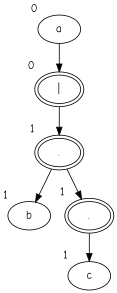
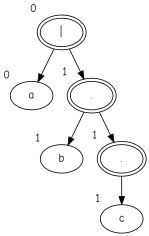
  digraph {
    fontname="Comic Neue"
    node [fontname="Comic Neue" peripheries=2 xlabel=1]
    edge [fontname="Comic Neue"]
    n1 [label="|" xlabel=0]
    n2 [label=a peripheries=1 xlabel=0]
    n3 [label="."]
    n4 [label=b peripheries=1]
    n5 [label="."]
    n6 [label=c peripheries=1]
-   n2 -> n1
+   n1 -> n2
    n1 -> n3
    n3 -> n4
    n3 -> n5
    n5 -> n6
  }
